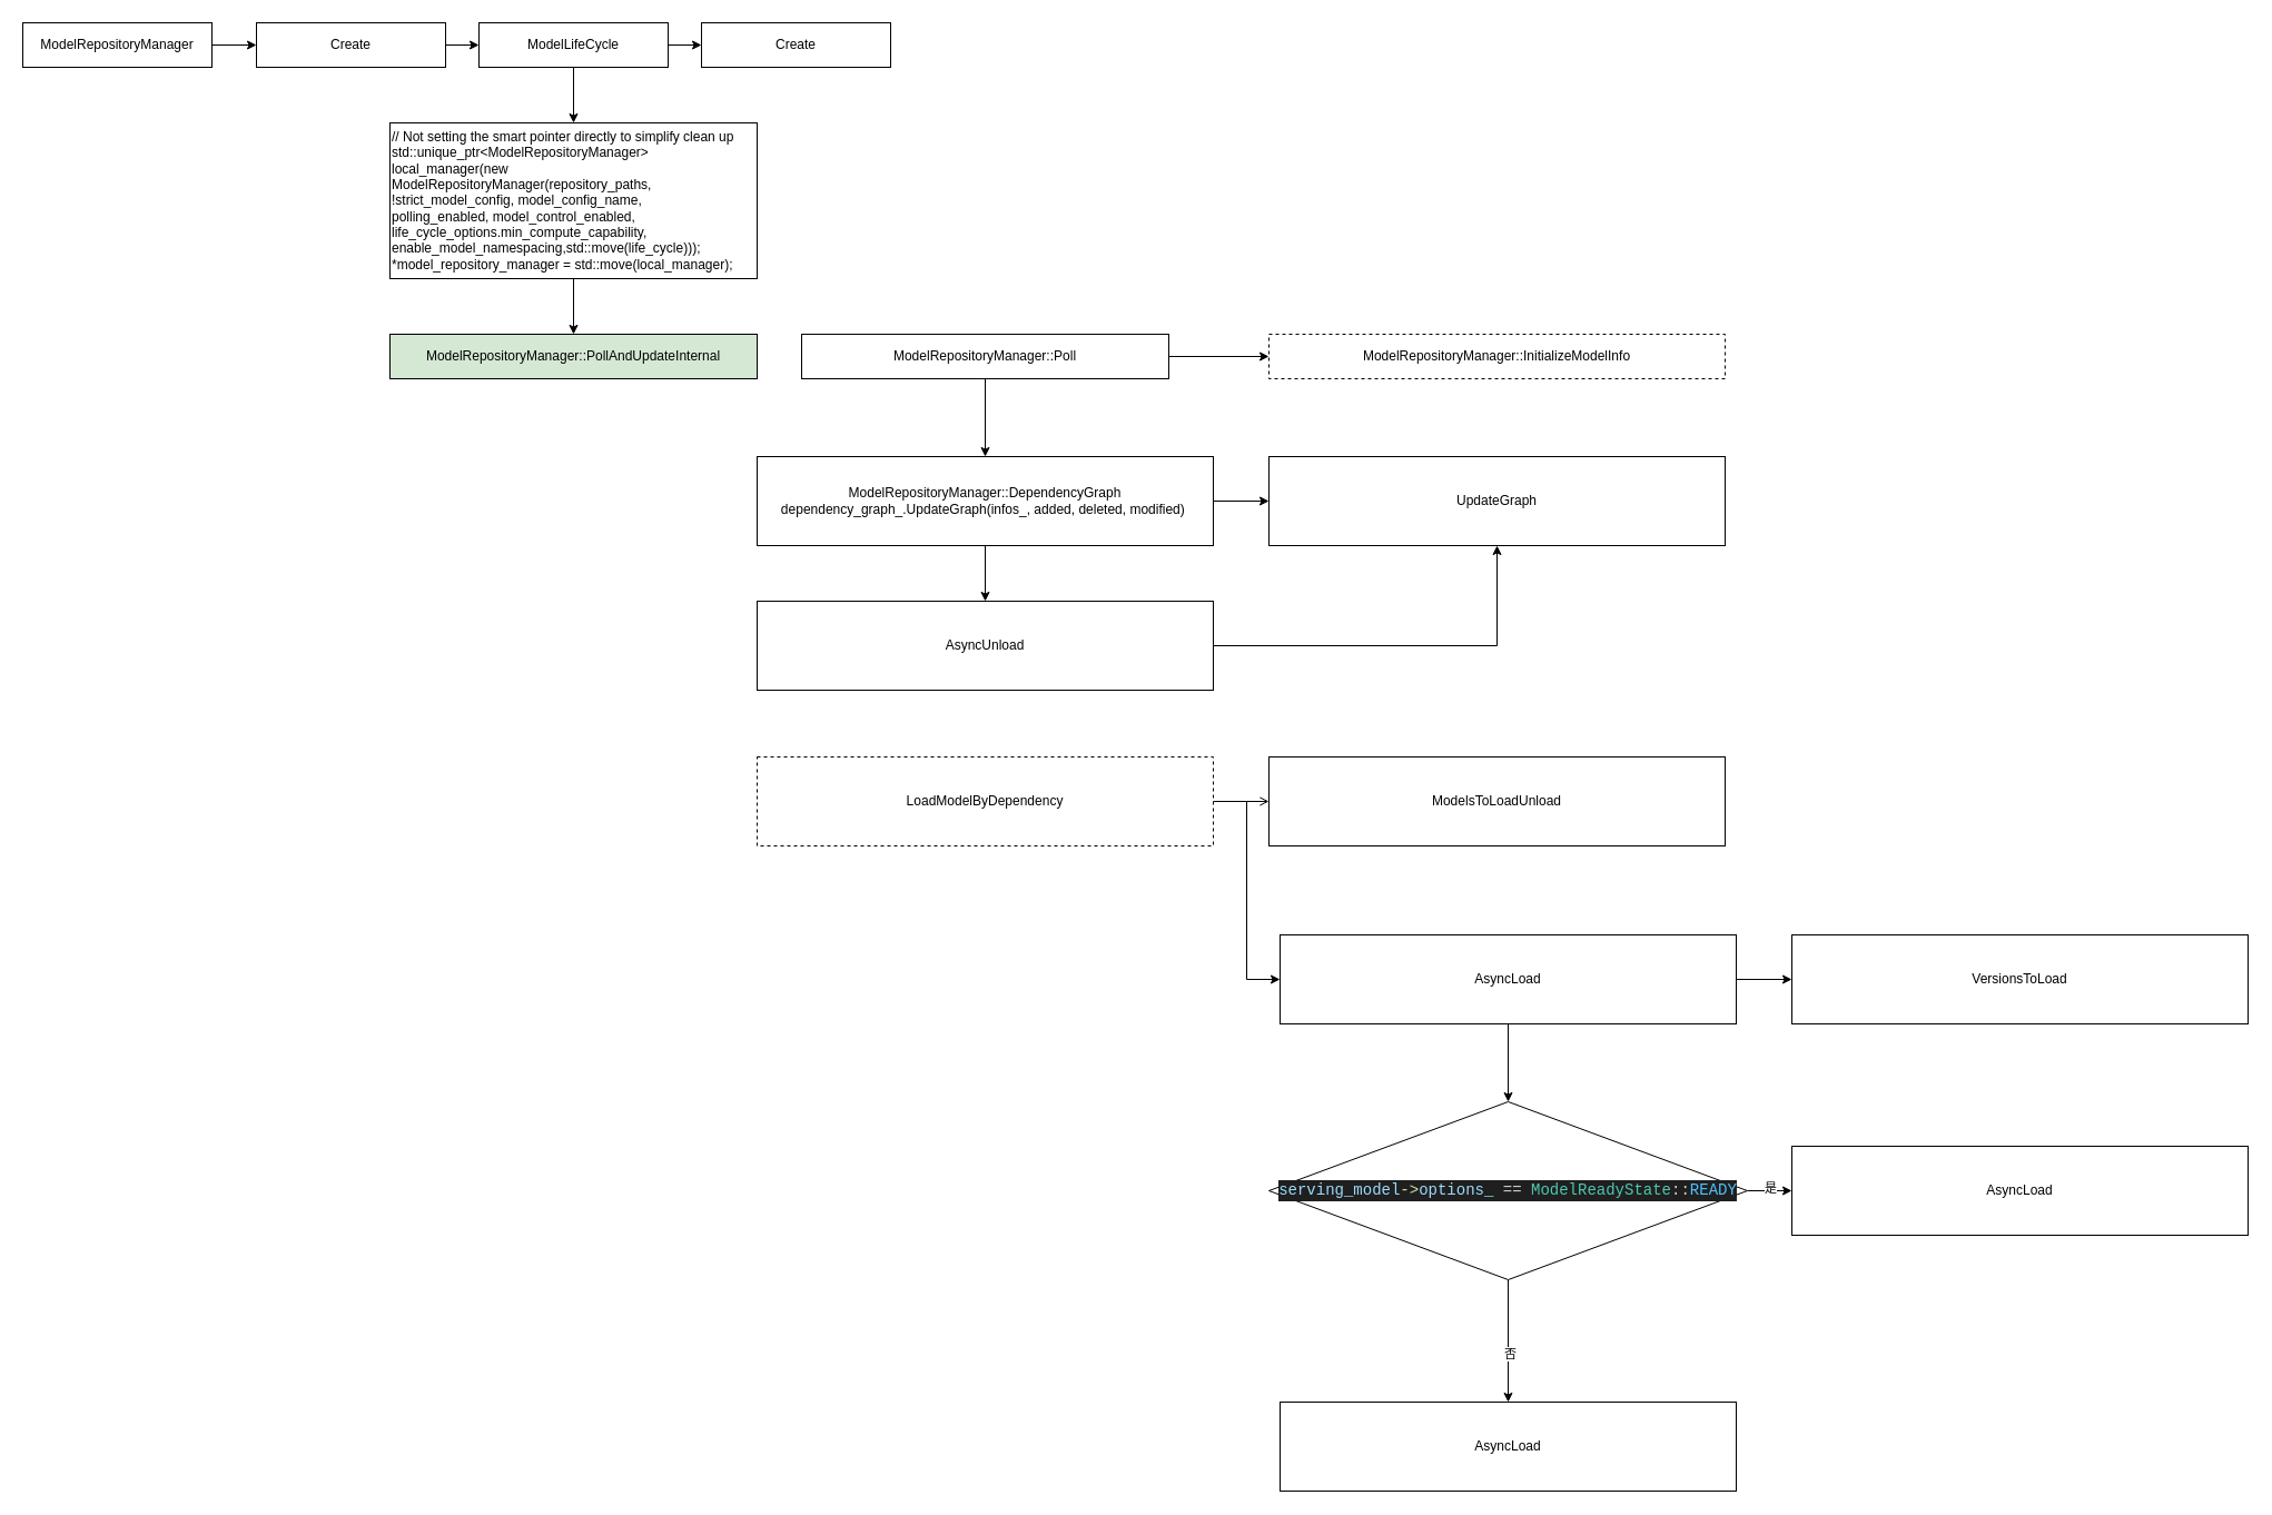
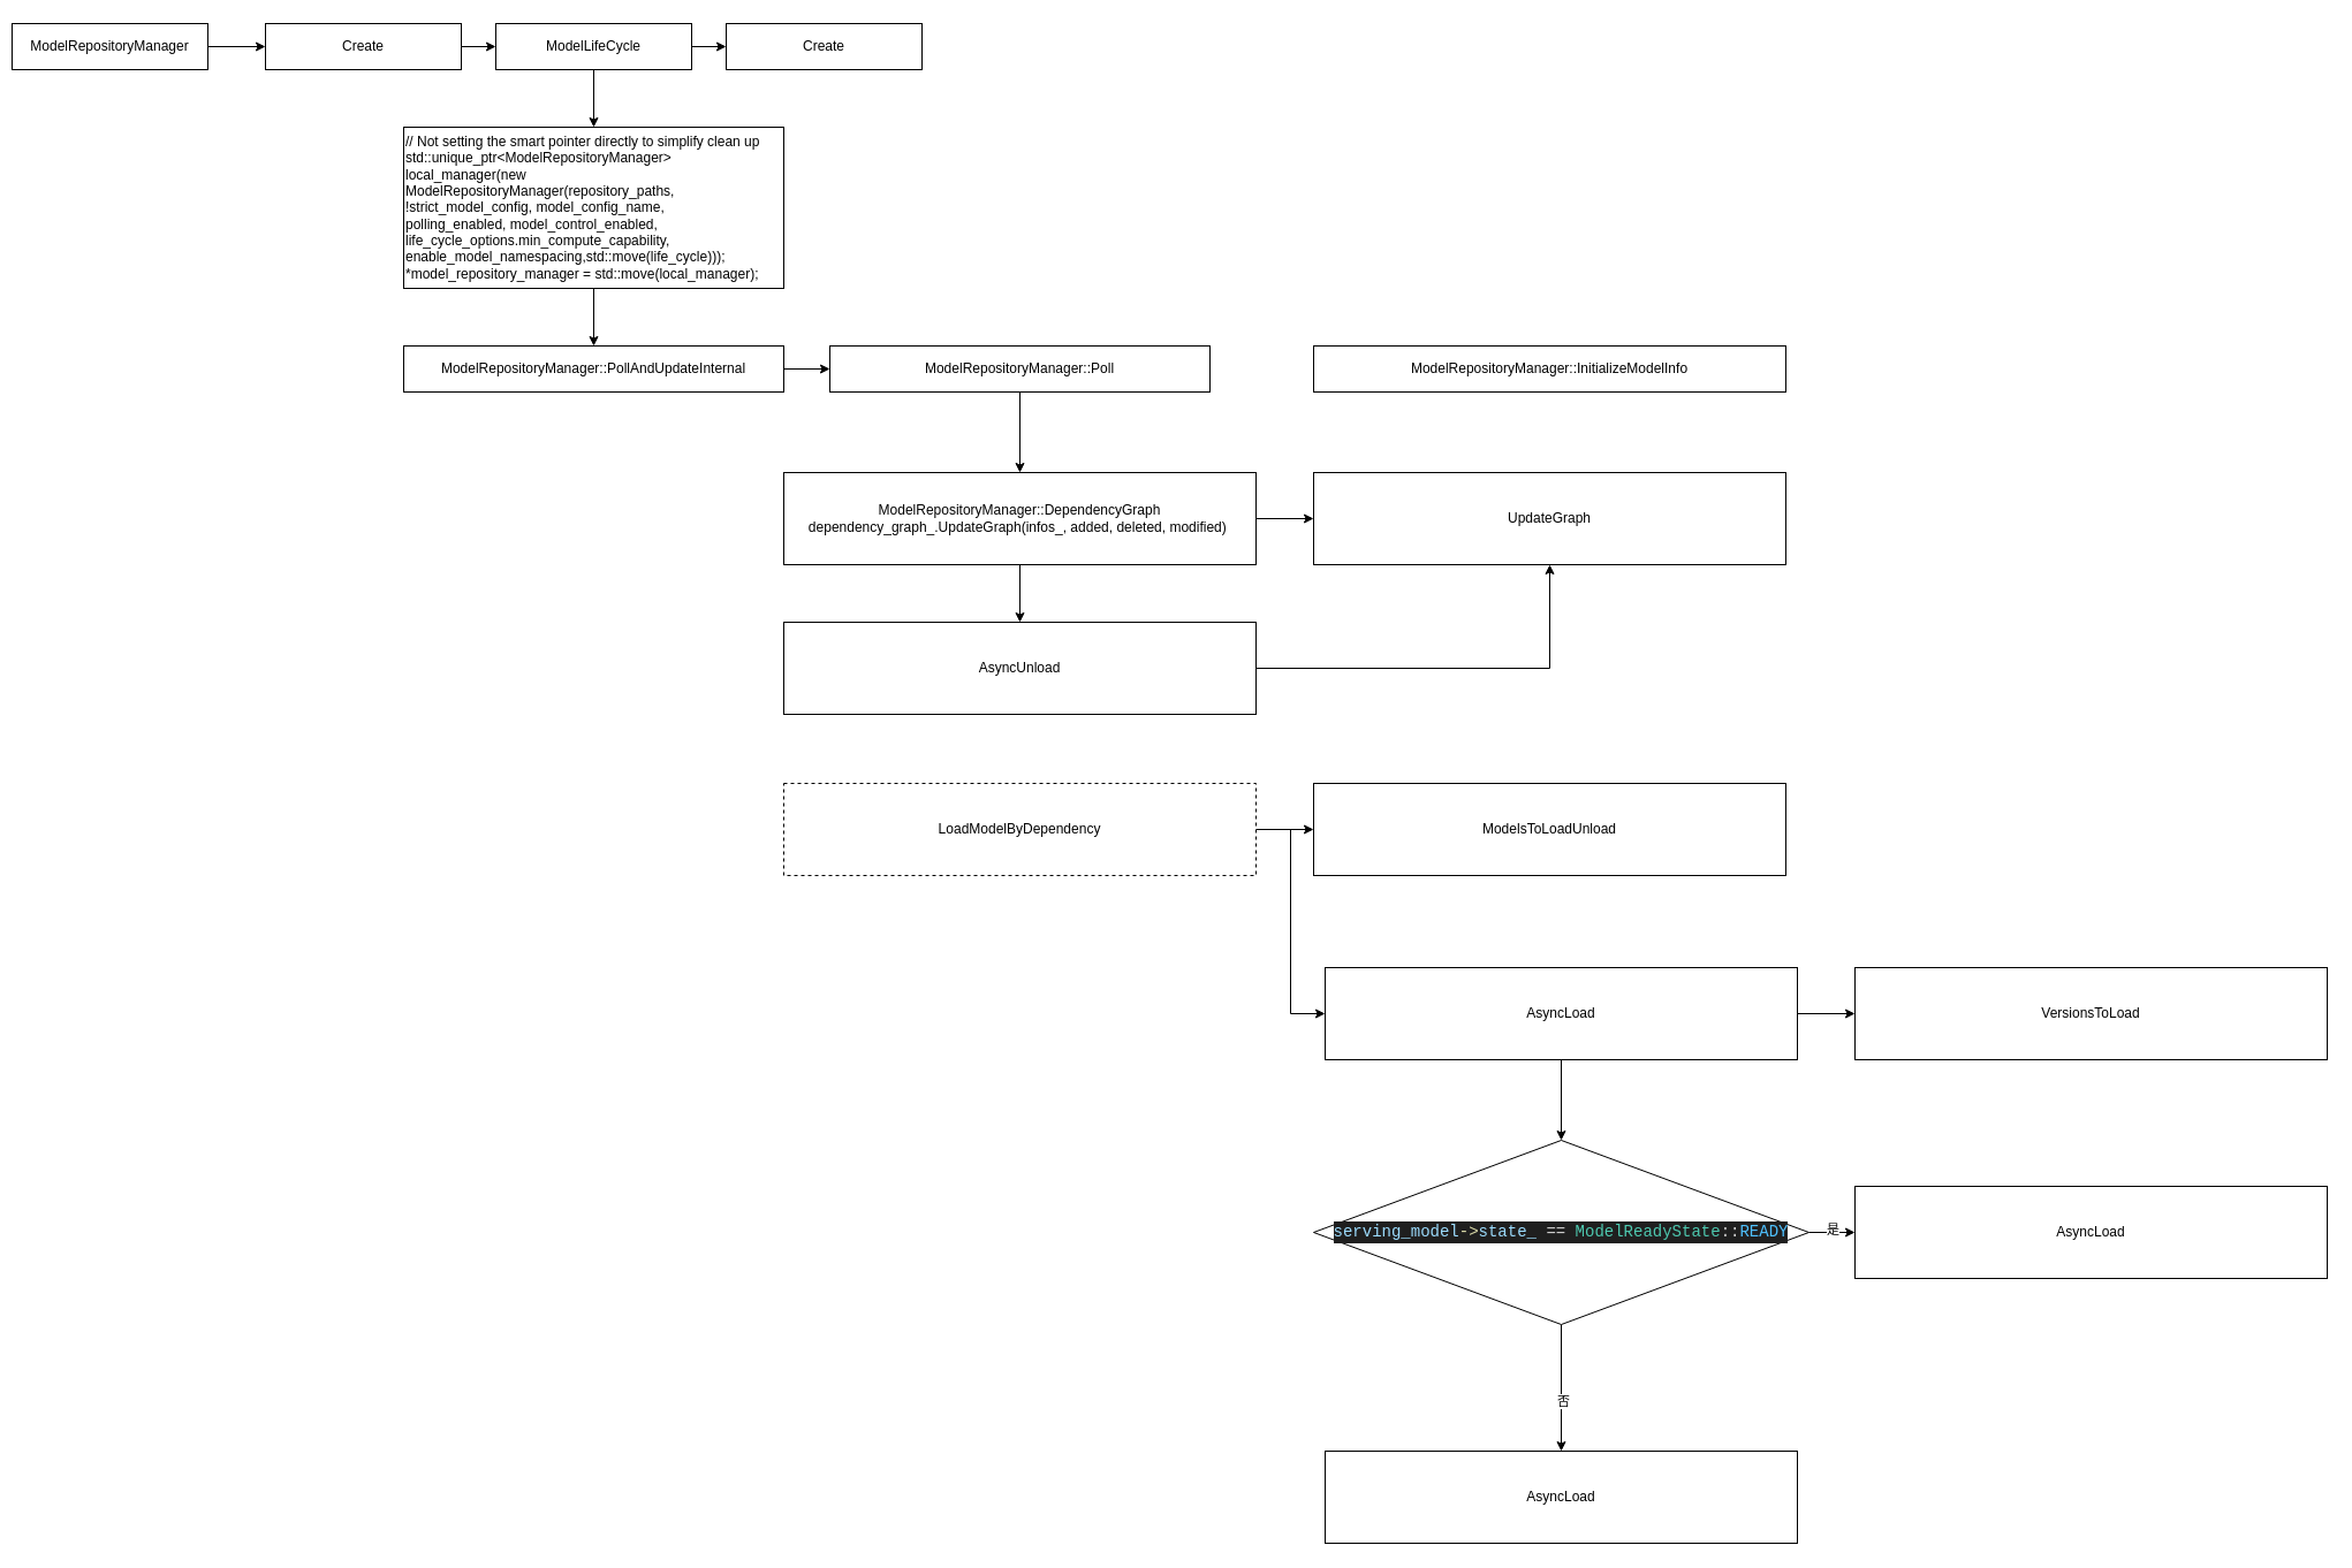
  <mxCell id="0" />
  <mxCell id="1" parent="0" />
  <mxCell id="2" value="" style="edgeStyle=orthogonalEdgeStyle;rounded=0;orthogonalLoop=1;jettySize=auto;html=1;" edge="1" parent="1" source="3" target="5"><mxGeometry relative="1" as="geometry" /></mxCell>
- <mxCell id="3" value="&lt;div class=&quot;lake-content&quot;&gt;&lt;span style=&quot;color: var(--md-editor-text-color-active)&quot; class=&quot;ne-text&quot;&gt;ModelRepositoryManager&lt;/span&gt;&lt;/div&gt;" style="rounded=0;whiteSpace=wrap;html=1;" vertex="1" parent="1"><mxGeometry x="20" y="20" width="170" height="40" as="geometry" /></mxCell>
+ <mxCell id="3" value="&lt;div class=&quot;lake-content&quot;&gt;&lt;span style=&quot;color: var(--md-editor-text-color-active)&quot; class=&quot;ne-text&quot;&gt;ModelRepositoryManager&lt;/span&gt;&lt;/div&gt;" style="rounded=0;whiteSpace=wrap;html=1;" vertex="1" parent="1"><mxGeometry x="10" y="20" width="170" height="40" as="geometry" /></mxCell>
  <mxCell id="4" value="" style="edgeStyle=orthogonalEdgeStyle;rounded=0;orthogonalLoop=1;jettySize=auto;html=1;" edge="1" parent="1" source="5" target="8"><mxGeometry relative="1" as="geometry" /></mxCell>
  <mxCell id="5" value="&lt;div class=&quot;lake-content&quot;&gt;&lt;span style=&quot;color: var(--md-editor-text-color-active)&quot; class=&quot;ne-text&quot;&gt;Create&lt;/span&gt;&lt;/div&gt;" style="rounded=0;whiteSpace=wrap;html=1;" vertex="1" parent="1"><mxGeometry x="230" y="20" width="170" height="40" as="geometry" /></mxCell>
  <mxCell id="6" value="" style="edgeStyle=orthogonalEdgeStyle;rounded=0;orthogonalLoop=1;jettySize=auto;html=1;" edge="1" parent="1" source="8" target="9"><mxGeometry relative="1" as="geometry" /></mxCell>
  <mxCell id="7" value="" style="edgeStyle=orthogonalEdgeStyle;rounded=0;orthogonalLoop=1;jettySize=auto;html=1;" edge="1" parent="1" source="8" target="13"><mxGeometry relative="1" as="geometry" /></mxCell>
  <mxCell id="8" value="&lt;div class=&quot;lake-content&quot;&gt;&lt;span style=&quot;color: var(--md-editor-text-color-active)&quot; class=&quot;ne-text&quot;&gt;ModelLifeCycle&lt;/span&gt;&lt;/div&gt;" style="rounded=0;whiteSpace=wrap;html=1;" vertex="1" parent="1"><mxGeometry x="430" y="20" width="170" height="40" as="geometry" /></mxCell>
  <mxCell id="9" value="&lt;div class=&quot;lake-content&quot;&gt;Create&lt;/div&gt;" style="rounded=0;whiteSpace=wrap;html=1;" vertex="1" parent="1"><mxGeometry x="630" y="20" width="170" height="40" as="geometry" /></mxCell>
- <mxCell id="11" value="&lt;div class=&quot;lake-content&quot;&gt;&lt;div class=&quot;lake-content&quot;&gt;&lt;span class=&quot;ne-text&quot;&gt;&lt;span style=&quot;background-color: transparent; color: light-dark(rgb(0, 0, 0), rgb(255, 255, 255));&quot;&gt;ModelRepositoryManager::&lt;/span&gt;PollAndUpdateInternal&lt;/span&gt;&lt;/div&gt;&lt;/div&gt;" style="rounded=0;whiteSpace=wrap;html=1;fillColor=#d5e8d4;" vertex="1" parent="1"><mxGeometry x="350" y="300" width="330" height="40" as="geometry" /></mxCell>
+ <mxCell id="10" value="" style="edgeStyle=orthogonalEdgeStyle;rounded=0;orthogonalLoop=1;jettySize=auto;html=1;" edge="1" parent="1" source="11" target="16"><mxGeometry relative="1" as="geometry" /></mxCell>
+ <mxCell id="11" value="&lt;div class=&quot;lake-content&quot;&gt;&lt;div class=&quot;lake-content&quot;&gt;&lt;span class=&quot;ne-text&quot;&gt;&lt;span style=&quot;background-color: transparent; color: light-dark(rgb(0, 0, 0), rgb(255, 255, 255));&quot;&gt;ModelRepositoryManager::&lt;/span&gt;PollAndUpdateInternal&lt;/span&gt;&lt;/div&gt;&lt;/div&gt;" style="rounded=0;whiteSpace=wrap;html=1;" vertex="1" parent="1"><mxGeometry x="350" y="300" width="330" height="40" as="geometry" /></mxCell>
  <mxCell id="12" value="" style="edgeStyle=orthogonalEdgeStyle;rounded=0;orthogonalLoop=1;jettySize=auto;html=1;" edge="1" parent="1" source="13" target="11"><mxGeometry relative="1" as="geometry" /></mxCell>
  <mxCell id="13" value="&lt;div class=&quot;lake-content&quot;&gt;&lt;div class=&quot;lake-content&quot;&gt;// Not setting the smart pointer directly to simplify clean up&lt;/div&gt;&lt;div class=&quot;lake-content&quot;&gt;std::unique_ptr&amp;lt;ModelRepositoryManager&amp;gt; local_manager(&lt;span style=&quot;background-color: transparent; color: light-dark(rgb(0, 0, 0), rgb(255, 255, 255));&quot;&gt;new ModelRepositoryManager(&lt;/span&gt;&lt;span style=&quot;background-color: transparent; color: light-dark(rgb(0, 0, 0), rgb(255, 255, 255));&quot;&gt;repository_paths, !strict_model_config, model_config_name,&lt;/span&gt;&lt;/div&gt;&lt;div class=&quot;lake-content&quot;&gt;polling_enabled, model_control_enabled,&lt;/div&gt;&lt;div class=&quot;lake-content&quot;&gt;life_cycle_options.min_compute_capability, enable_model_namespacing,&lt;span style=&quot;background-color: transparent; color: light-dark(rgb(0, 0, 0), rgb(255, 255, 255));&quot;&gt;std::move(life_cycle)));&lt;/span&gt;&lt;/div&gt;&lt;div class=&quot;lake-content&quot;&gt;*model_repository_manager = std::move(local_manager);&lt;/div&gt;&lt;/div&gt;" style="rounded=0;whiteSpace=wrap;html=1;align=left;" vertex="1" parent="1"><mxGeometry x="350" y="110" width="330" height="140" as="geometry" /></mxCell>
- <mxCell id="14" value="" style="edgeStyle=orthogonalEdgeStyle;rounded=0;orthogonalLoop=1;jettySize=auto;html=1;" edge="1" parent="1" source="16" target="17"><mxGeometry relative="1" as="geometry" /></mxCell>
  <mxCell id="15" value="" style="edgeStyle=orthogonalEdgeStyle;rounded=0;orthogonalLoop=1;jettySize=auto;html=1;" edge="1" parent="1" source="16" target="20"><mxGeometry relative="1" as="geometry" /></mxCell>
  <mxCell id="16" value="&lt;div class=&quot;lake-content&quot;&gt;&lt;div class=&quot;lake-content&quot;&gt;&lt;span class=&quot;ne-text&quot;&gt;&lt;span style=&quot;background-color: transparent; color: light-dark(rgb(0, 0, 0), rgb(255, 255, 255));&quot;&gt;ModelRepositoryManager::&lt;/span&gt;Poll&lt;/span&gt;&lt;/div&gt;&lt;/div&gt;" style="rounded=0;whiteSpace=wrap;html=1;" vertex="1" parent="1"><mxGeometry x="720" y="300" width="330" height="40" as="geometry" /></mxCell>
- <mxCell id="17" value="&lt;div class=&quot;lake-content&quot;&gt;&lt;div class=&quot;lake-content&quot;&gt;&lt;span class=&quot;ne-text&quot;&gt;&lt;span style=&quot;background-color: transparent; color: light-dark(rgb(0, 0, 0), rgb(255, 255, 255));&quot;&gt;ModelRepositoryManager::&lt;/span&gt;InitializeModelInfo&lt;/span&gt;&lt;/div&gt;&lt;/div&gt;" style="rounded=0;whiteSpace=wrap;html=1;dashed=1;" vertex="1" parent="1"><mxGeometry x="1140" y="300" width="410" height="40" as="geometry" /></mxCell>
+ <mxCell id="17" value="&lt;div class=&quot;lake-content&quot;&gt;&lt;div class=&quot;lake-content&quot;&gt;&lt;span class=&quot;ne-text&quot;&gt;&lt;span style=&quot;background-color: transparent; color: light-dark(rgb(0, 0, 0), rgb(255, 255, 255));&quot;&gt;ModelRepositoryManager::&lt;/span&gt;InitializeModelInfo&lt;/span&gt;&lt;/div&gt;&lt;/div&gt;" style="rounded=0;whiteSpace=wrap;html=1;" vertex="1" parent="1"><mxGeometry x="1140" y="300" width="410" height="40" as="geometry" /></mxCell>
  <mxCell id="18" value="" style="edgeStyle=orthogonalEdgeStyle;rounded=0;orthogonalLoop=1;jettySize=auto;html=1;" edge="1" parent="1" source="20" target="21"><mxGeometry relative="1" as="geometry" /></mxCell>
  <mxCell id="19" value="" style="edgeStyle=orthogonalEdgeStyle;rounded=0;orthogonalLoop=1;jettySize=auto;html=1;" edge="1" parent="1" source="20" target="23"><mxGeometry relative="1" as="geometry" /></mxCell>
  <mxCell id="20" value="&lt;div class=&quot;lake-content&quot;&gt;&lt;div class=&quot;lake-content&quot;&gt;&lt;span class=&quot;ne-text&quot;&gt;&lt;span style=&quot;background-color: transparent; color: light-dark(rgb(0, 0, 0), rgb(255, 255, 255));&quot;&gt;ModelRepositoryManager::&lt;/span&gt;DependencyGraph&lt;/span&gt;&lt;/div&gt;&lt;div class=&quot;lake-content&quot;&gt;&lt;span class=&quot;ne-text&quot;&gt;dependency_graph_.UpdateGraph(infos_, added, deleted, modified)&amp;nbsp;&lt;/span&gt;&lt;/div&gt;&lt;/div&gt;" style="rounded=0;whiteSpace=wrap;html=1;" vertex="1" parent="1"><mxGeometry x="680" y="410" width="410" height="80" as="geometry" /></mxCell>
  <mxCell id="21" value="&lt;div class=&quot;lake-content&quot;&gt;&lt;div class=&quot;lake-content&quot;&gt;UpdateGraph&lt;/div&gt;&lt;/div&gt;" style="rounded=0;whiteSpace=wrap;html=1;" vertex="1" parent="1"><mxGeometry x="1140" y="410" width="410" height="80" as="geometry" /></mxCell>
  <mxCell id="22" value="" style="edgeStyle=orthogonalEdgeStyle;rounded=0;orthogonalLoop=1;jettySize=auto;html=1;" edge="1" parent="1" source="23" target="21"><mxGeometry relative="1" as="geometry" /></mxCell>
  <mxCell id="23" value="&lt;div class=&quot;lake-content&quot;&gt;&lt;div class=&quot;lake-content&quot;&gt;AsyncUnload&lt;/div&gt;&lt;/div&gt;" style="rounded=0;whiteSpace=wrap;html=1;" vertex="1" parent="1"><mxGeometry x="680" y="540" width="410" height="80" as="geometry" /></mxCell>
- <mxCell id="24" value="" style="edgeStyle=orthogonalEdgeStyle;rounded=0;orthogonalLoop=1;jettySize=auto;html=1;endArrow=open;" edge="1" parent="1" source="26" target="27"><mxGeometry relative="1" as="geometry" /></mxCell>
+ <mxCell id="24" value="" style="edgeStyle=orthogonalEdgeStyle;rounded=0;orthogonalLoop=1;jettySize=auto;html=1;" edge="1" parent="1" source="26" target="27"><mxGeometry relative="1" as="geometry" /></mxCell>
  <mxCell id="25" style="edgeStyle=orthogonalEdgeStyle;rounded=0;orthogonalLoop=1;jettySize=auto;html=1;exitX=1;exitY=0.5;exitDx=0;exitDy=0;entryX=0;entryY=0.5;entryDx=0;entryDy=0;" edge="1" parent="1" source="26" target="30"><mxGeometry relative="1" as="geometry" /></mxCell>
  <mxCell id="26" value="&lt;div class=&quot;lake-content&quot;&gt;&lt;div class=&quot;lake-content&quot;&gt;LoadModelByDependency&lt;/div&gt;&lt;/div&gt;" style="rounded=0;whiteSpace=wrap;html=1;dashed=1;" vertex="1" parent="1"><mxGeometry x="680" y="680" width="410" height="80" as="geometry" /></mxCell>
  <mxCell id="27" value="&lt;div class=&quot;lake-content&quot;&gt;&lt;div class=&quot;lake-content&quot;&gt;ModelsToLoadUnload&lt;/div&gt;&lt;/div&gt;" style="rounded=0;whiteSpace=wrap;html=1;" vertex="1" parent="1"><mxGeometry x="1140" y="680" width="410" height="80" as="geometry" /></mxCell>
  <mxCell id="28" value="" style="edgeStyle=orthogonalEdgeStyle;rounded=0;orthogonalLoop=1;jettySize=auto;html=1;" edge="1" parent="1" source="30" target="31"><mxGeometry relative="1" as="geometry" /></mxCell>
  <mxCell id="29" value="" style="edgeStyle=orthogonalEdgeStyle;rounded=0;orthogonalLoop=1;jettySize=auto;html=1;" edge="1" parent="1" source="30" target="36"><mxGeometry relative="1" as="geometry" /></mxCell>
  <mxCell id="30" value="&lt;div class=&quot;lake-content&quot;&gt;&lt;div class=&quot;lake-content&quot;&gt;AsyncLoad&lt;/div&gt;&lt;/div&gt;" style="rounded=0;whiteSpace=wrap;html=1;" vertex="1" parent="1"><mxGeometry x="1150" y="840" width="410" height="80" as="geometry" /></mxCell>
  <mxCell id="31" value="&lt;div class=&quot;lake-content&quot;&gt;&lt;div class=&quot;lake-content&quot;&gt;VersionsToLoad&lt;/div&gt;&lt;/div&gt;" style="rounded=0;whiteSpace=wrap;html=1;" vertex="1" parent="1"><mxGeometry x="1610" y="840" width="410" height="80" as="geometry" /></mxCell>
  <mxCell id="32" value="" style="edgeStyle=orthogonalEdgeStyle;rounded=0;orthogonalLoop=1;jettySize=auto;html=1;" edge="1" parent="1" source="36" target="38"><mxGeometry relative="1" as="geometry" /></mxCell>
  <mxCell id="33" value="是" style="edgeLabel;html=1;align=center;verticalAlign=middle;resizable=0;points=[];" vertex="1" connectable="0" parent="32"><mxGeometry x="-0.009" y="3" relative="1" as="geometry"><mxPoint as="offset" /></mxGeometry></mxCell>
  <mxCell id="34" value="" style="edgeStyle=orthogonalEdgeStyle;rounded=0;orthogonalLoop=1;jettySize=auto;html=1;" edge="1" parent="1" source="36" target="37"><mxGeometry relative="1" as="geometry" /></mxCell>
  <mxCell id="35" value="否" style="edgeLabel;html=1;align=center;verticalAlign=middle;resizable=0;points=[];" vertex="1" connectable="0" parent="34"><mxGeometry x="0.191" y="1" relative="1" as="geometry"><mxPoint as="offset" /></mxGeometry></mxCell>
- <mxCell id="36" value="&lt;div style=&quot;color: rgb(204, 204, 204); background-color: rgb(31, 31, 31); font-family: Consolas, &amp;quot;Courier New&amp;quot;, monospace; font-size: 14px; line-height: 19px; white-space: pre;&quot;&gt;&lt;span style=&quot;color: #9cdcfe;&quot;&gt;serving_model&lt;/span&gt;&lt;span style=&quot;color: #dcdcaa;&quot;&gt;-&amp;gt;&lt;/span&gt;&lt;span style=&quot;color: #9cdcfe;&quot;&gt;options_&lt;/span&gt; &lt;span style=&quot;color: #d4d4d4;&quot;&gt;==&lt;/span&gt; &lt;span style=&quot;color: #4ec9b0;&quot;&gt;ModelReadyState&lt;/span&gt;::&lt;span style=&quot;color: #4fc1ff;&quot;&gt;READY&lt;/span&gt;&lt;/div&gt;" style="rhombus;whiteSpace=wrap;html=1;" vertex="1" parent="1"><mxGeometry x="1140" y="990" width="430" height="160" as="geometry" /></mxCell>
+ <mxCell id="36" value="&lt;div style=&quot;color: rgb(204, 204, 204); background-color: rgb(31, 31, 31); font-family: Consolas, &amp;quot;Courier New&amp;quot;, monospace; font-size: 14px; line-height: 19px; white-space: pre;&quot;&gt;&lt;span style=&quot;color: #9cdcfe;&quot;&gt;serving_model&lt;/span&gt;&lt;span style=&quot;color: #dcdcaa;&quot;&gt;-&amp;gt;&lt;/span&gt;&lt;span style=&quot;color: #9cdcfe;&quot;&gt;state_&lt;/span&gt; &lt;span style=&quot;color: #d4d4d4;&quot;&gt;==&lt;/span&gt; &lt;span style=&quot;color: #4ec9b0;&quot;&gt;ModelReadyState&lt;/span&gt;::&lt;span style=&quot;color: #4fc1ff;&quot;&gt;READY&lt;/span&gt;&lt;/div&gt;" style="rhombus;whiteSpace=wrap;html=1;" vertex="1" parent="1"><mxGeometry x="1140" y="990" width="430" height="160" as="geometry" /></mxCell>
  <mxCell id="37" value="&lt;div class=&quot;lake-content&quot;&gt;&lt;div class=&quot;lake-content&quot;&gt;AsyncLoad&lt;/div&gt;&lt;/div&gt;" style="rounded=0;whiteSpace=wrap;html=1;" vertex="1" parent="1"><mxGeometry x="1150" y="1260" width="410" height="80" as="geometry" /></mxCell>
  <mxCell id="38" value="&lt;div class=&quot;lake-content&quot;&gt;&lt;div class=&quot;lake-content&quot;&gt;AsyncLoad&lt;/div&gt;&lt;/div&gt;" style="rounded=0;whiteSpace=wrap;html=1;" vertex="1" parent="1"><mxGeometry x="1610" y="1030" width="410" height="80" as="geometry" /></mxCell>
